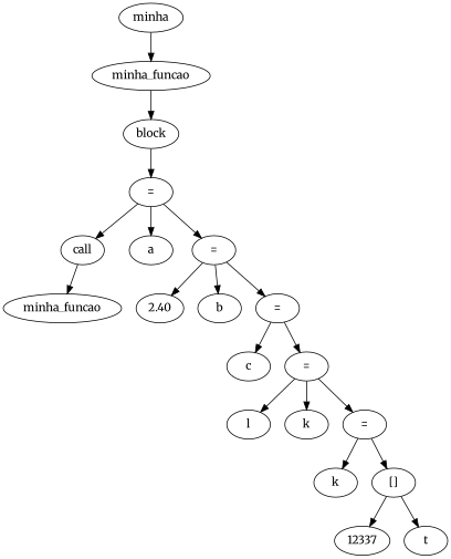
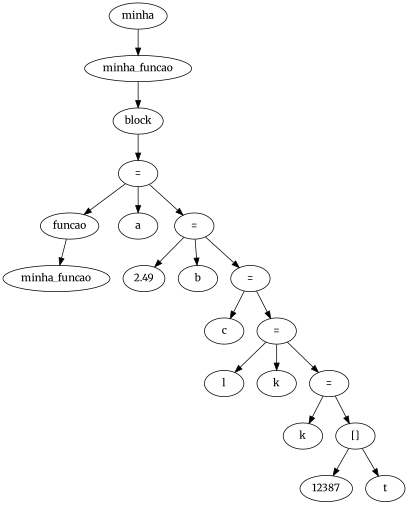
  digraph {
    fontname=Merriweather
    node [fontname=Merriweather]
    edge [fontname=Merriweather]
-   n1 [label=call]
+   n1 [label=funcao]
    n2 [label=minha_funcao]
    n3 [label="="]
    n4 [label=a]
    n5 [label="="]
-   n6 [label=2.40]
+   n6 [label=2.49]
    n7 [label=b]
    n8 [label="="]
    n9 [label=c]
    n10 [label="="]
    n11 [label=l]
    n12 [label=k]
    n13 [label="="]
    n14 [label=k]
    n15 [label="[]"]
-   n16 [label=12337]
+   n16 [label=12387]
    n17 [label=t]
    n18 [label=block]
    n19 [label=minha_funcao]
    n20 [label=minha]
    n1 -> n2
    n3 -> n1
    n3 -> n4
    n3 -> n5
    n5 -> n6
    n5 -> n7
    n5 -> n8
    n8 -> n9
    n8 -> n10
    n10 -> n11
    n10 -> n12
    n10 -> n13
    n13 -> n14
    n13 -> n15
    n15 -> n16
    n15 -> n17
    n18 -> n3
    n19 -> n18
    n20 -> n19
  }
